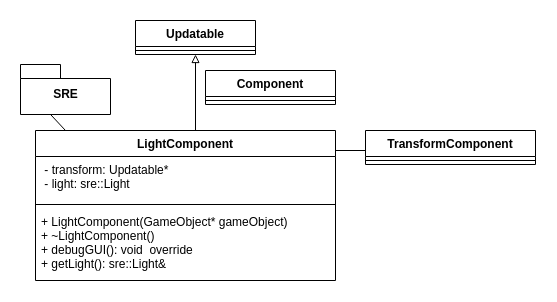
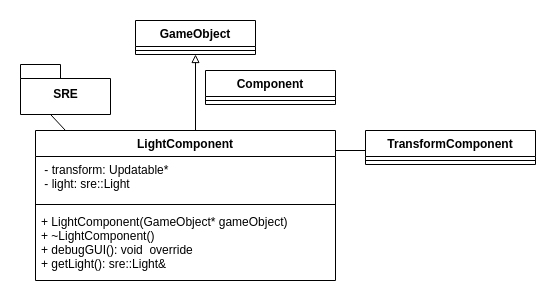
  <mxCell id="0" />
  <mxCell id="1" parent="0" />
  <mxCell id="2" value="Component" style="swimlane;fontStyle=1;align=center;verticalAlign=top;childLayout=stackLayout;horizontal=1;startSize=26;horizontalStack=0;resizeParent=1;resizeParentMax=0;resizeLast=0;collapsible=1;marginBottom=0;" parent="1" vertex="1"><mxGeometry x="205" y="70" width="130" height="34" as="geometry" /></mxCell>
  <mxCell id="3" value="" style="line;strokeWidth=1;fillColor=none;align=left;verticalAlign=middle;spacingTop=-1;spacingLeft=3;spacingRight=3;rotatable=0;labelPosition=right;points=[];portConstraint=eastwest;" parent="2" vertex="1"><mxGeometry y="26" width="130" height="8" as="geometry" /></mxCell>
  <mxCell id="4" value="LightComponent&#10;" style="swimlane;fontStyle=1;align=center;verticalAlign=top;childLayout=stackLayout;horizontal=1;startSize=26;horizontalStack=0;resizeParent=1;resizeParentMax=0;resizeLast=0;collapsible=1;marginBottom=0;" parent="1" vertex="1"><mxGeometry x="35" y="130" width="300" height="150" as="geometry" /></mxCell>
  <mxCell id="5" value=" - transform: Updatable* &#10; - light: sre::Light &#10;&#10; " style="text;strokeColor=none;fillColor=none;align=left;verticalAlign=top;spacingLeft=4;spacingRight=4;overflow=hidden;rotatable=0;points=[[0,0.5],[1,0.5]];portConstraint=eastwest;" parent="4" vertex="1"><mxGeometry y="26" width="300" height="44" as="geometry" /></mxCell>
  <mxCell id="6" value="" style="line;strokeWidth=1;fillColor=none;align=left;verticalAlign=middle;spacingTop=-1;spacingLeft=3;spacingRight=3;rotatable=0;labelPosition=right;points=[];portConstraint=eastwest;" parent="4" vertex="1"><mxGeometry y="70" width="300" height="8" as="geometry" /></mxCell>
  <mxCell id="7" value="+ LightComponent(GameObject* gameObject)&#10;+ ~LightComponent()&#10;+ debugGUI(): void  override&#10;+ getLight(): sre::Light&amp; " style="text;strokeColor=none;fillColor=none;align=left;verticalAlign=top;spacingLeft=4;spacingRight=4;overflow=hidden;rotatable=0;points=[[0,0.5],[1,0.5]];portConstraint=eastwest;fontStyle=0" parent="4" vertex="1"><mxGeometry y="78" width="300" height="72" as="geometry" /></mxCell>
  <mxCell id="8" value="TransformComponent" style="swimlane;fontStyle=1;align=center;verticalAlign=top;childLayout=stackLayout;horizontal=1;startSize=26;horizontalStack=0;resizeParent=1;resizeParentMax=0;resizeLast=0;collapsible=1;marginBottom=0;" parent="1" vertex="1"><mxGeometry x="365" y="130" width="170" height="34" as="geometry" /></mxCell>
  <mxCell id="9" value="" style="line;strokeWidth=1;fillColor=none;align=left;verticalAlign=middle;spacingTop=-1;spacingLeft=3;spacingRight=3;rotatable=0;labelPosition=right;points=[];portConstraint=eastwest;" parent="8" vertex="1"><mxGeometry y="26" width="170" height="8" as="geometry" /></mxCell>
- <mxCell id="10" value="Updatable" style="swimlane;fontStyle=1;align=center;verticalAlign=top;childLayout=stackLayout;horizontal=1;startSize=26;horizontalStack=0;resizeParent=1;resizeParentMax=0;resizeLast=0;collapsible=1;marginBottom=0;" parent="1" vertex="1"><mxGeometry x="135" y="20" width="120" height="34" as="geometry" /></mxCell>
+ <mxCell id="10" value="GameObject" style="swimlane;fontStyle=1;align=center;verticalAlign=top;childLayout=stackLayout;horizontal=1;startSize=26;horizontalStack=0;resizeParent=1;resizeParentMax=0;resizeLast=0;collapsible=1;marginBottom=0;" parent="1" vertex="1"><mxGeometry x="135" y="20" width="120" height="34" as="geometry" /></mxCell>
  <mxCell id="11" value="" style="line;strokeWidth=1;fillColor=none;align=left;verticalAlign=middle;spacingTop=-1;spacingLeft=3;spacingRight=3;rotatable=0;labelPosition=right;points=[];portConstraint=eastwest;" parent="10" vertex="1"><mxGeometry y="26" width="120" height="8" as="geometry" /></mxCell>
  <mxCell id="12" value="SRE" style="shape=folder;fontStyle=1;spacingTop=10;tabWidth=40;tabHeight=14;tabPosition=left;html=1;" parent="1" vertex="1"><mxGeometry x="20" y="64" width="90" height="50" as="geometry" /></mxCell>
  <mxCell id="13" value="" style="endArrow=none;html=1;rounded=0;entryX=0.335;entryY=1.002;entryDx=0;entryDy=0;entryPerimeter=0;" edge="1" parent="1" target="12"><mxGeometry width="50" height="50" relative="1" as="geometry"><mxPoint x="65" y="130" as="sourcePoint" /><mxPoint x="65" y="110" as="targetPoint" /></mxGeometry></mxCell>
  <mxCell id="14" style="edgeStyle=orthogonalEdgeStyle;rounded=0;orthogonalLoop=1;jettySize=auto;html=1;exitX=0.75;exitY=0;exitDx=0;exitDy=0;endArrow=block;endFill=0;startArrow=none;startFill=0;entryX=0.5;entryY=1;entryDx=0;entryDy=0;" edge="1" parent="1" target="10"><mxGeometry relative="1" as="geometry"><mxPoint x="180" y="130" as="sourcePoint" /><mxPoint x="190" y="60" as="targetPoint" /><Array as="points"><mxPoint x="195" y="130" /></Array></mxGeometry></mxCell>
  <mxCell id="15" value="" style="endArrow=none;html=1;rounded=0;" edge="1" parent="1"><mxGeometry width="50" height="50" relative="1" as="geometry"><mxPoint x="335" y="150" as="sourcePoint" /><mxPoint x="365" y="150" as="targetPoint" /></mxGeometry></mxCell>
